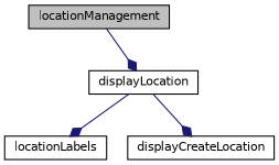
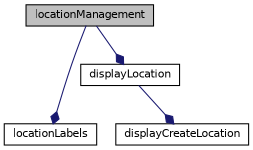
  digraph {
    rankdir=TB
    node [color=black fillcolor=white fontname=Helvetica fontsize=10 shape=record style=filled]
    edge [arrowhead=diamond color=midnightblue fontname=Helvetica fontsize=10 labelfontname=Helvetica labelfontsize=10 style=solid]
    n1 [fillcolor=grey75 fontcolor=black height=0.2 label=locationManagement width=0.4]
    n2 [height=0.2 label=locationLabels width=0.4]
    n3 [height=0.2 label=displayLocation width=0.4]
    n4 [height=0.2 label=displayCreateLocation width=0.4]
-   n3 -> n2
+   n1 -> n2
    n1 -> n3
    n3 -> n4
  }
